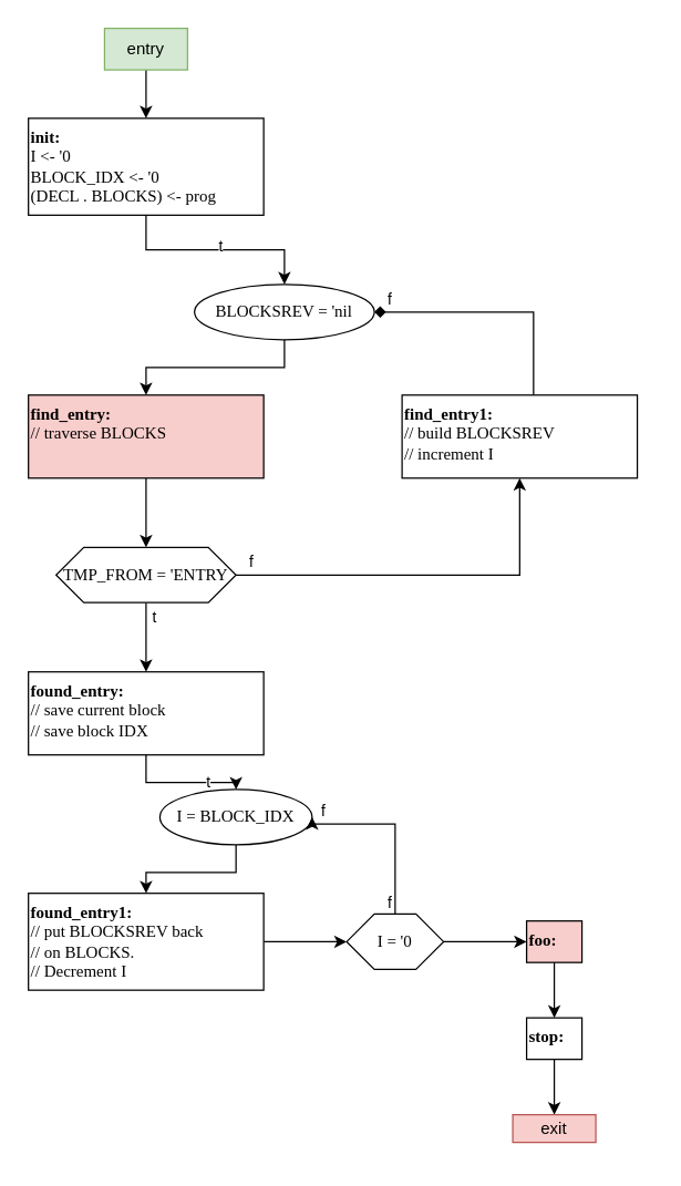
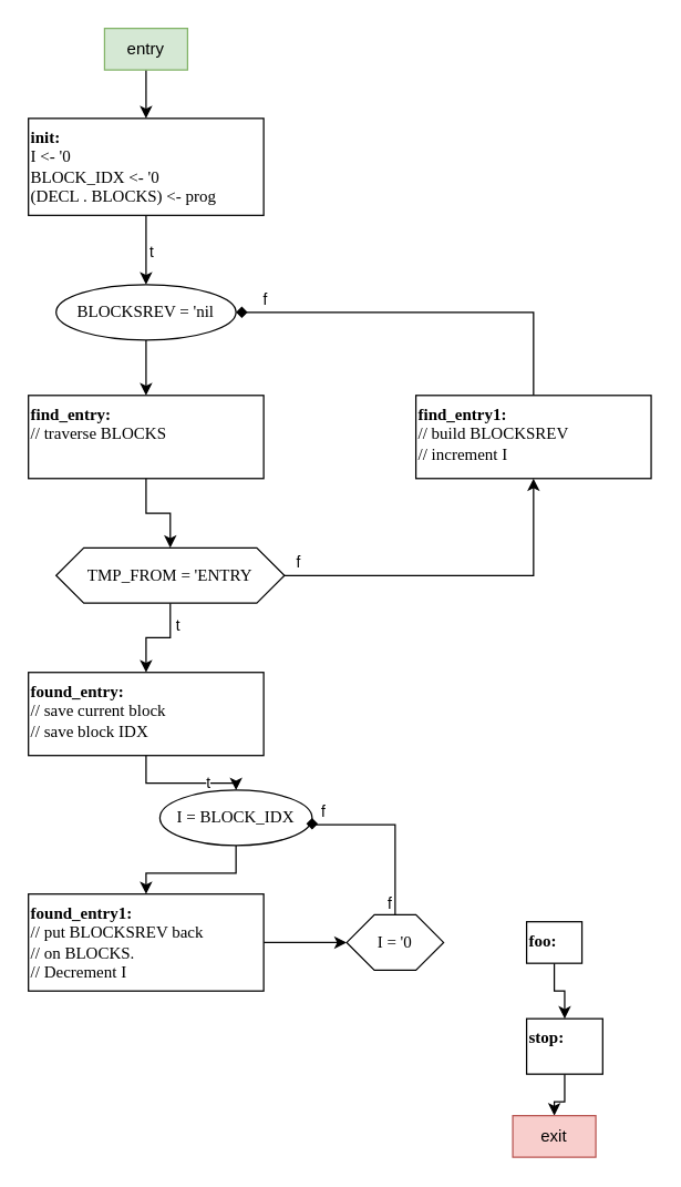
  <mxCell id="0" />
  <mxCell id="1" parent="0" />
  <mxCell id="2" style="edgeStyle=orthogonalEdgeStyle;rounded=0;orthogonalLoop=1;jettySize=auto;html=1;entryX=0.5;entryY=0;entryDx=0;entryDy=0;" edge="1" parent="1" source="4" target="8"><mxGeometry relative="1" as="geometry" /></mxCell>
  <mxCell id="3" value="t" style="edgeLabel;html=1;align=center;verticalAlign=middle;resizable=0;points=[];" vertex="1" connectable="0" parent="2"><mxGeometry x="0.042" y="3" relative="1" as="geometry"><mxPoint as="offset" /></mxGeometry></mxCell>
  <mxCell id="4" value="&lt;div align=&quot;left&quot;&gt;&lt;b&gt;&lt;font face=&quot;Lucida Console&quot;&gt;init:&lt;/font&gt;&lt;/b&gt;&lt;/div&gt;&lt;div align=&quot;left&quot;&gt;&lt;font face=&quot;Lucida Console&quot;&gt;I &amp;lt;- '0&lt;/font&gt;&lt;/div&gt;&lt;div align=&quot;left&quot;&gt;&lt;font face=&quot;Lucida Console&quot;&gt;BLOCK_IDX &amp;lt;- '0&lt;/font&gt;&lt;/div&gt;&lt;div align=&quot;left&quot;&gt;&lt;font face=&quot;Lucida Console&quot;&gt;(DECL . BLOCKS) &amp;lt;- prog&lt;br&gt;&lt;/font&gt;&lt;/div&gt;&lt;div align=&quot;left&quot;&gt;&lt;font face=&quot;bQ9gixf5_bkwfU0nSOTF&quot;&gt;&lt;br&gt;&lt;/font&gt;&lt;/div&gt;" style="rounded=0;whiteSpace=wrap;html=1;align=left;verticalAlign=top;" vertex="1" parent="1"><mxGeometry x="20" y="85" width="170" height="70" as="geometry" /></mxCell>
  <mxCell id="5" style="edgeStyle=orthogonalEdgeStyle;rounded=0;orthogonalLoop=1;jettySize=auto;html=1;entryX=0.5;entryY=0;entryDx=0;entryDy=0;" edge="1" parent="1" source="6" target="19"><mxGeometry relative="1" as="geometry" /></mxCell>
- <mxCell id="6" value="&lt;div align=&quot;left&quot;&gt;&lt;b&gt;&lt;font face=&quot;Lucida Console&quot;&gt;find_entry:&lt;/font&gt;&lt;/b&gt;&lt;/div&gt;&lt;div&gt;&lt;font face=&quot;Lucida Console&quot;&gt;// traverse BLOCKS&lt;br&gt;&lt;/font&gt;&lt;/div&gt;&lt;div align=&quot;left&quot;&gt;&lt;font face=&quot;bQ9gixf5_bkwfU0nSOTF&quot;&gt;&lt;br&gt;&lt;/font&gt;&lt;/div&gt;" style="rounded=0;whiteSpace=wrap;html=1;align=left;verticalAlign=top;fillColor=#f8cecc;" vertex="1" parent="1"><mxGeometry x="20" y="285" width="170" height="60" as="geometry" /></mxCell>
+ <mxCell id="6" value="&lt;div align=&quot;left&quot;&gt;&lt;b&gt;&lt;font face=&quot;Lucida Console&quot;&gt;find_entry:&lt;/font&gt;&lt;/b&gt;&lt;/div&gt;&lt;div&gt;&lt;font face=&quot;Lucida Console&quot;&gt;// traverse BLOCKS&lt;br&gt;&lt;/font&gt;&lt;/div&gt;&lt;div align=&quot;left&quot;&gt;&lt;font face=&quot;bQ9gixf5_bkwfU0nSOTF&quot;&gt;&lt;br&gt;&lt;/font&gt;&lt;/div&gt;" style="rounded=0;whiteSpace=wrap;html=1;align=left;verticalAlign=top;" vertex="1" parent="1"><mxGeometry x="20" y="285" width="170" height="60" as="geometry" /></mxCell>
  <mxCell id="7" style="edgeStyle=orthogonalEdgeStyle;rounded=0;orthogonalLoop=1;jettySize=auto;html=1;entryX=0.5;entryY=0;entryDx=0;entryDy=0;" edge="1" parent="1" source="8" target="6"><mxGeometry relative="1" as="geometry" /></mxCell>
- <mxCell id="8" value="&lt;font face=&quot;Lucida Console&quot;&gt;BLOCKSREV = 'nil&lt;br&gt;&lt;/font&gt;" style="ellipse;whiteSpace=wrap;html=1;" vertex="1" parent="1"><mxGeometry x="140" y="205" width="130" height="40" as="geometry" /></mxCell>
+ <mxCell id="8" value="&lt;font face=&quot;Lucida Console&quot;&gt;BLOCKSREV = 'nil&lt;br&gt;&lt;/font&gt;" style="ellipse;whiteSpace=wrap;html=1;" vertex="1" parent="1"><mxGeometry x="40" y="205" width="130" height="40" as="geometry" /></mxCell>
  <mxCell id="9" style="edgeStyle=orthogonalEdgeStyle;rounded=0;orthogonalLoop=1;jettySize=auto;html=1;entryX=1;entryY=0.5;entryDx=0;entryDy=0;endArrow=diamond;" edge="1" parent="1" source="11" target="8"><mxGeometry relative="1" as="geometry"><Array as="points"><mxPoint x="385" y="225" /></Array></mxGeometry></mxCell>
  <mxCell id="10" value="f" style="edgeLabel;html=1;align=center;verticalAlign=middle;resizable=0;points=[];" vertex="1" connectable="0" parent="9"><mxGeometry x="0.787" y="1" relative="1" as="geometry"><mxPoint x="-9" y="-11" as="offset" /></mxGeometry></mxCell>
- <mxCell id="11" value="&lt;div align=&quot;left&quot;&gt;&lt;b&gt;&lt;font face=&quot;Lucida Console&quot;&gt;find_entry1:&lt;/font&gt;&lt;/b&gt;&lt;/div&gt;&lt;div&gt;&lt;font face=&quot;Lucida Console&quot;&gt;// build BLOCKSREV&lt;/font&gt;&lt;/div&gt;&lt;div&gt;&lt;font face=&quot;Lucida Console&quot;&gt;// increment I&lt;br&gt;&lt;/font&gt;&lt;/div&gt;" style="rounded=0;whiteSpace=wrap;html=1;align=left;verticalAlign=top;" vertex="1" parent="1"><mxGeometry x="290" y="285" width="170" height="60" as="geometry" /></mxCell>
+ <mxCell id="11" value="&lt;div align=&quot;left&quot;&gt;&lt;b&gt;&lt;font face=&quot;Lucida Console&quot;&gt;find_entry1:&lt;/font&gt;&lt;/b&gt;&lt;/div&gt;&lt;div&gt;&lt;font face=&quot;Lucida Console&quot;&gt;// build BLOCKSREV&lt;/font&gt;&lt;/div&gt;&lt;div&gt;&lt;font face=&quot;Lucida Console&quot;&gt;// increment I&lt;br&gt;&lt;/font&gt;&lt;/div&gt;" style="rounded=0;whiteSpace=wrap;html=1;align=left;verticalAlign=top;" vertex="1" parent="1"><mxGeometry x="300" y="285" width="170" height="60" as="geometry" /></mxCell>
  <mxCell id="12" style="edgeStyle=orthogonalEdgeStyle;rounded=0;orthogonalLoop=1;jettySize=auto;html=1;entryX=0.5;entryY=0;entryDx=0;entryDy=0;" edge="1" parent="1" source="14" target="23"><mxGeometry relative="1" as="geometry" /></mxCell>
  <mxCell id="13" value="t" style="edgeLabel;html=1;align=center;verticalAlign=middle;resizable=0;points=[];" vertex="1" connectable="0" parent="12"><mxGeometry x="0.323" y="1" relative="1" as="geometry"><mxPoint x="4" as="offset" /></mxGeometry></mxCell>
  <mxCell id="14" value="&lt;div align=&quot;left&quot;&gt;&lt;b&gt;&lt;font face=&quot;Lucida Console&quot;&gt;found_entry:&lt;/font&gt;&lt;/b&gt;&lt;/div&gt;&lt;div&gt;&lt;font face=&quot;Lucida Console&quot;&gt;// save current block&lt;/font&gt;&lt;/div&gt;&lt;div&gt;&lt;font face=&quot;Lucida Console&quot;&gt;// save block IDX&lt;br&gt;&lt;/font&gt;&lt;/div&gt;&lt;div align=&quot;left&quot;&gt;&lt;font face=&quot;bQ9gixf5_bkwfU0nSOTF&quot;&gt;&lt;br&gt;&lt;/font&gt;&lt;/div&gt;" style="rounded=0;whiteSpace=wrap;html=1;align=left;verticalAlign=top;" vertex="1" parent="1"><mxGeometry x="20" y="485" width="170" height="60" as="geometry" /></mxCell>
  <mxCell id="15" style="edgeStyle=orthogonalEdgeStyle;rounded=0;orthogonalLoop=1;jettySize=auto;html=1;entryX=0.5;entryY=0;entryDx=0;entryDy=0;" edge="1" parent="1" source="19" target="14"><mxGeometry relative="1" as="geometry" /></mxCell>
  <mxCell id="16" value="t" style="edgeLabel;html=1;align=center;verticalAlign=middle;resizable=0;points=[];" vertex="1" connectable="0" parent="15"><mxGeometry x="-0.442" y="-1" relative="1" as="geometry"><mxPoint x="6" y="-4" as="offset" /></mxGeometry></mxCell>
  <mxCell id="17" style="edgeStyle=orthogonalEdgeStyle;rounded=0;orthogonalLoop=1;jettySize=auto;html=1;entryX=0.5;entryY=1;entryDx=0;entryDy=0;" edge="1" parent="1" source="19" target="11"><mxGeometry relative="1" as="geometry" /></mxCell>
  <mxCell id="18" value="f" style="edgeLabel;html=1;align=center;verticalAlign=middle;resizable=0;points=[];" vertex="1" connectable="0" parent="17"><mxGeometry x="-0.914" y="-2" relative="1" as="geometry"><mxPoint x="-2" y="-12" as="offset" /></mxGeometry></mxCell>
- <mxCell id="19" value="&lt;font face=&quot;Lucida Console&quot;&gt;TMP_FROM = 'ENTRY&lt;/font&gt;" style="shape=hexagon;perimeter=hexagonPerimeter2;whiteSpace=wrap;html=1;fixedSize=1;" vertex="1" parent="1"><mxGeometry x="40" y="395" width="130" height="40" as="geometry" /></mxCell>
+ <mxCell id="19" value="&lt;font face=&quot;Lucida Console&quot;&gt;TMP_FROM = 'ENTRY&lt;/font&gt;" style="shape=hexagon;perimeter=hexagonPerimeter2;whiteSpace=wrap;html=1;fixedSize=1;" vertex="1" parent="1"><mxGeometry x="40" y="395" width="165" height="40" as="geometry" /></mxCell>
  <mxCell id="20" style="edgeStyle=orthogonalEdgeStyle;rounded=0;orthogonalLoop=1;jettySize=auto;html=1;entryX=0;entryY=0.5;entryDx=0;entryDy=0;" edge="1" parent="1" source="21" target="28"><mxGeometry relative="1" as="geometry" /></mxCell>
  <mxCell id="21" value="&lt;div align=&quot;left&quot;&gt;&lt;b&gt;&lt;font face=&quot;Lucida Console&quot;&gt;found_entry1:&lt;/font&gt;&lt;/b&gt;&lt;/div&gt;&lt;div&gt;&lt;font face=&quot;Lucida Console&quot;&gt;// put BLOCKSREV back&lt;/font&gt;&lt;/div&gt;&lt;div&gt;&lt;font face=&quot;Lucida Console&quot;&gt;// on BLOCKS.&lt;/font&gt;&lt;/div&gt;&lt;div&gt;&lt;font face=&quot;Lucida Console&quot;&gt;// Decrement I&lt;br&gt;&lt;/font&gt;&lt;/div&gt;&lt;div align=&quot;left&quot;&gt;&lt;font face=&quot;bQ9gixf5_bkwfU0nSOTF&quot;&gt;&lt;br&gt;&lt;/font&gt;&lt;/div&gt;" style="rounded=0;whiteSpace=wrap;html=1;align=left;verticalAlign=top;" vertex="1" parent="1"><mxGeometry x="20" y="645" width="170" height="70" as="geometry" /></mxCell>
  <mxCell id="22" style="edgeStyle=orthogonalEdgeStyle;rounded=0;orthogonalLoop=1;jettySize=auto;html=1;entryX=0.5;entryY=0;entryDx=0;entryDy=0;" edge="1" parent="1" source="23" target="21"><mxGeometry relative="1" as="geometry" /></mxCell>
  <mxCell id="23" value="&lt;font face=&quot;Lucida Console&quot;&gt;I = BLOCK_IDX&lt;br&gt;&lt;/font&gt;" style="ellipse;whiteSpace=wrap;html=1;" vertex="1" parent="1"><mxGeometry x="115" y="570" width="110" height="40" as="geometry" /></mxCell>
- <mxCell id="24" style="edgeStyle=orthogonalEdgeStyle;rounded=0;orthogonalLoop=1;jettySize=auto;html=1;entryX=1;entryY=0.5;entryDx=0;entryDy=0;" edge="1" parent="1" source="28" target="23"><mxGeometry relative="1" as="geometry"><Array as="points"><mxPoint x="285" y="595" /></Array></mxGeometry></mxCell>
+ <mxCell id="24" style="edgeStyle=orthogonalEdgeStyle;rounded=0;orthogonalLoop=1;jettySize=auto;html=1;entryX=1;entryY=0.5;entryDx=0;entryDy=0;endArrow=diamond;" edge="1" parent="1" source="28" target="23"><mxGeometry relative="1" as="geometry"><Array as="points"><mxPoint x="285" y="595" /></Array></mxGeometry></mxCell>
  <mxCell id="25" value="f" style="edgeLabel;html=1;align=center;verticalAlign=middle;resizable=0;points=[];" vertex="1" connectable="0" parent="24"><mxGeometry x="-0.865" relative="1" as="geometry"><mxPoint x="-5" as="offset" /></mxGeometry></mxCell>
  <mxCell id="26" value="f" style="edgeLabel;html=1;align=center;verticalAlign=middle;resizable=0;points=[];" vertex="1" connectable="0" parent="24"><mxGeometry x="0.811" y="-1" relative="1" as="geometry"><mxPoint y="-9" as="offset" /></mxGeometry></mxCell>
- <mxCell id="27" style="edgeStyle=orthogonalEdgeStyle;rounded=0;orthogonalLoop=1;jettySize=auto;html=1;entryX=0;entryY=0.5;entryDx=0;entryDy=0;" edge="1" parent="1" source="28" target="30"><mxGeometry relative="1" as="geometry" /></mxCell>
  <mxCell id="28" value="&lt;font face=&quot;Lucida Console&quot;&gt;I = '0&lt;/font&gt;" style="shape=hexagon;perimeter=hexagonPerimeter2;whiteSpace=wrap;html=1;fixedSize=1;" vertex="1" parent="1"><mxGeometry x="250" y="660" width="70" height="40" as="geometry" /></mxCell>
  <mxCell id="29" style="edgeStyle=orthogonalEdgeStyle;rounded=0;orthogonalLoop=1;jettySize=auto;html=1;entryX=0.5;entryY=0;entryDx=0;entryDy=0;" edge="1" parent="1" source="30" target="32"><mxGeometry relative="1" as="geometry" /></mxCell>
- <mxCell id="30" value="&lt;div align=&quot;left&quot;&gt;&lt;b&gt;&lt;font face=&quot;Lucida Console&quot;&gt;foo:&lt;/font&gt;&lt;/b&gt;&lt;/div&gt;&lt;div align=&quot;left&quot;&gt;&lt;font face=&quot;bQ9gixf5_bkwfU0nSOTF&quot;&gt;&lt;br&gt;&lt;/font&gt;&lt;/div&gt;" style="rounded=0;whiteSpace=wrap;html=1;align=left;verticalAlign=top;fillColor=#f8cecc;" vertex="1" parent="1"><mxGeometry x="380" y="665" width="40" height="30" as="geometry" /></mxCell>
+ <mxCell id="30" value="&lt;div align=&quot;left&quot;&gt;&lt;b&gt;&lt;font face=&quot;Lucida Console&quot;&gt;foo:&lt;/font&gt;&lt;/b&gt;&lt;/div&gt;&lt;div align=&quot;left&quot;&gt;&lt;font face=&quot;bQ9gixf5_bkwfU0nSOTF&quot;&gt;&lt;br&gt;&lt;/font&gt;&lt;/div&gt;" style="rounded=0;whiteSpace=wrap;html=1;align=left;verticalAlign=top;" vertex="1" parent="1"><mxGeometry x="380" y="665" width="40" height="30" as="geometry" /></mxCell>
  <mxCell id="31" style="edgeStyle=orthogonalEdgeStyle;rounded=0;orthogonalLoop=1;jettySize=auto;html=1;entryX=0.5;entryY=0;entryDx=0;entryDy=0;" edge="1" parent="1" source="32" target="35"><mxGeometry relative="1" as="geometry" /></mxCell>
- <mxCell id="32" value="&lt;div align=&quot;left&quot;&gt;&lt;b&gt;&lt;font face=&quot;Lucida Console&quot;&gt;stop:&lt;/font&gt;&lt;/b&gt;&lt;/div&gt;&lt;div align=&quot;left&quot;&gt;&lt;font face=&quot;bQ9gixf5_bkwfU0nSOTF&quot;&gt;&lt;br&gt;&lt;/font&gt;&lt;/div&gt;" style="rounded=0;whiteSpace=wrap;html=1;align=left;verticalAlign=top;" vertex="1" parent="1"><mxGeometry x="380" y="735" width="40" height="30" as="geometry" /></mxCell>
+ <mxCell id="32" value="&lt;div align=&quot;left&quot;&gt;&lt;b&gt;&lt;font face=&quot;Lucida Console&quot;&gt;stop:&lt;/font&gt;&lt;/b&gt;&lt;/div&gt;&lt;div align=&quot;left&quot;&gt;&lt;font face=&quot;bQ9gixf5_bkwfU0nSOTF&quot;&gt;&lt;br&gt;&lt;/font&gt;&lt;/div&gt;" style="rounded=0;whiteSpace=wrap;html=1;align=left;verticalAlign=top;" vertex="1" parent="1"><mxGeometry x="380" y="735" width="55" height="40" as="geometry" /></mxCell>
  <mxCell id="33" style="edgeStyle=orthogonalEdgeStyle;rounded=0;orthogonalLoop=1;jettySize=auto;html=1;entryX=0.5;entryY=0;entryDx=0;entryDy=0;" edge="1" parent="1" source="34" target="4"><mxGeometry relative="1" as="geometry" /></mxCell>
  <mxCell id="34" value="entry" style="text;html=1;align=center;verticalAlign=middle;whiteSpace=wrap;rounded=0;fillColor=#d5e8d4;strokeColor=#82b366;" vertex="1" parent="1"><mxGeometry x="75" y="20" width="60" height="30" as="geometry" /></mxCell>
- <mxCell id="35" value="exit" style="text;html=1;align=center;verticalAlign=middle;whiteSpace=wrap;rounded=0;fillColor=#f8cecc;strokeColor=#b85450;" vertex="1" parent="1"><mxGeometry x="370" y="805" width="60" height="20" as="geometry" /></mxCell>
+ <mxCell id="35" value="exit" style="text;html=1;align=center;verticalAlign=middle;whiteSpace=wrap;rounded=0;fillColor=#f8cecc;strokeColor=#b85450;" vertex="1" parent="1"><mxGeometry x="370" y="805" width="60" height="30" as="geometry" /></mxCell>
